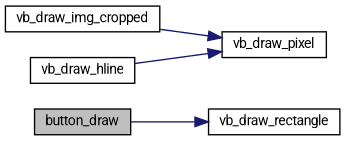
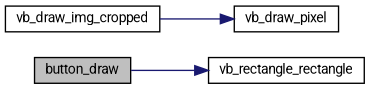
  digraph {
    fontname=Roboto
    rankdir=LR
    node [color=black fillcolor=white fontname=Roboto fontsize=10 shape=record style=filled]
    edge [color=midnightblue fontname=Roboto fontsize=10 labelfontname=Helvetica labelfontsize=10 style=solid]
    n1 [fillcolor=grey75 fontcolor=black height=0.2 label=button_draw width=0.4]
-   n2 [height=0.2 label=vb_draw_rectangle width=0.4]
+   n2 [height=0.2 label=vb_rectangle_rectangle width=0.4]
    n3 [height=0.2 label=vb_draw_pixel width=0.4]
    n4 [height=0.2 label=vb_draw_img_cropped width=0.4]
-   n5 [height=0.2 label=vb_draw_hline width=0.4]
    n1 -> n2
    n4 -> n3
-   n5 -> n3
  }
